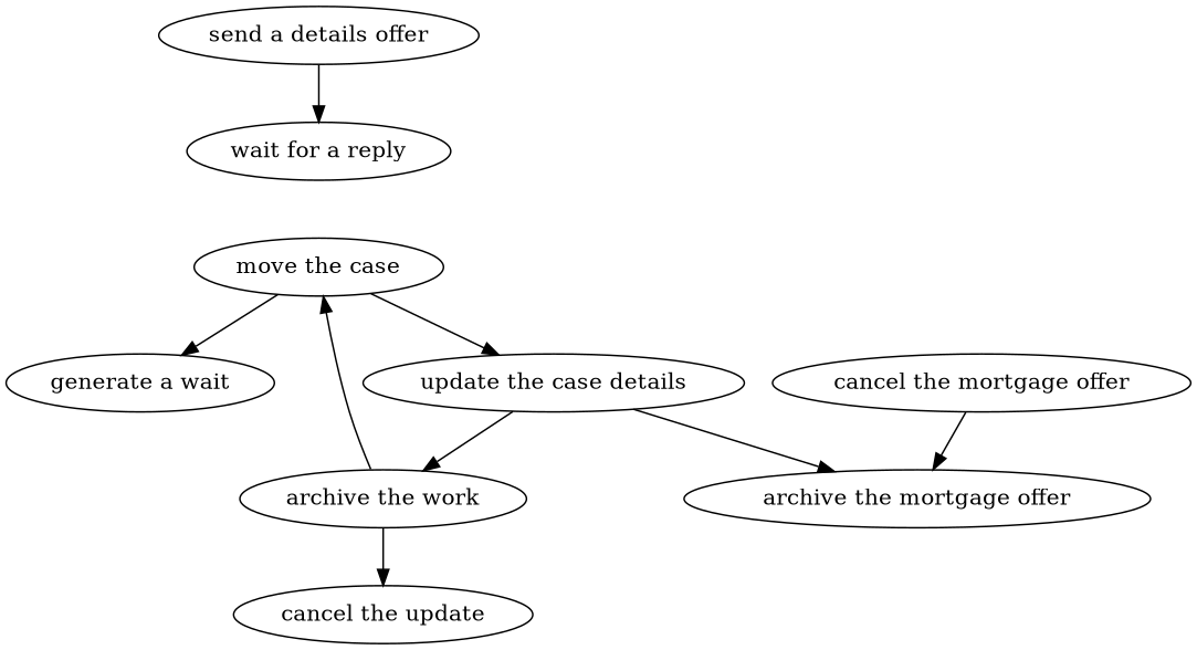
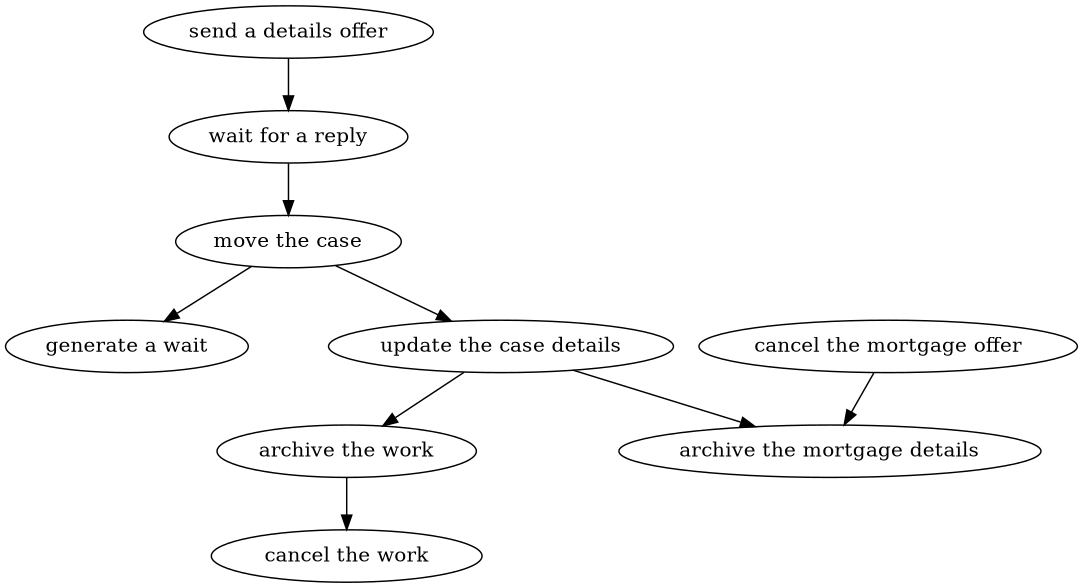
  strict digraph {
    edge [attrs="{'type': 'flow', 'label': 'flow'}"]
    n1 [attrs="{'type': 'Activity', 'label': 'send a mortgage offer'}" label="send a details offer"]
    "wait for a reply" [attrs="{'type': 'Activity', 'label': 'wait for a reply'}"]
    "move the case" [attrs="{'type': 'Activity', 'label': 'move the case'}"]
    "update the case details" [attrs="{'type': 'Activity', 'label': 'update the case details'}"]
    "archive the work" [attrs="{'type': 'Activity', 'label': 'archive the work'}"]
-   "archive the mortgage offer" [attrs="{'type': 'Activity', 'label': 'archive the mortgage offer'}"]
+   "archive the mortgage offer" [attrs="{'type': 'Activity', 'label': 'archive the mortgage offer'}" label="archive the mortgage details"]
    n7 [attrs="{'type': 'Activity', 'label': 'generate a message'}" label="generate a wait"]
-   "cancel the work" [attrs="{'type': 'Activity', 'label': 'cancel the work'}" label="cancel the update"]
+   "cancel the work" [attrs="{'type': 'Activity', 'label': 'cancel the work'}"]
    "cancel the mortgage offer" [attrs="{'type': 'Activity', 'label': 'cancel the mortgage offer'}"]
    n1 -> "wait for a reply"
-   "archive the work" -> "move the case"
+   "wait for a reply" -> "move the case"
    "move the case" -> "update the case details"
    "move the case" -> n7
    "update the case details" -> "archive the work"
    "update the case details" -> "archive the mortgage offer"
    "archive the work" -> "cancel the work"
    "cancel the mortgage offer" -> "archive the mortgage offer"
  }
